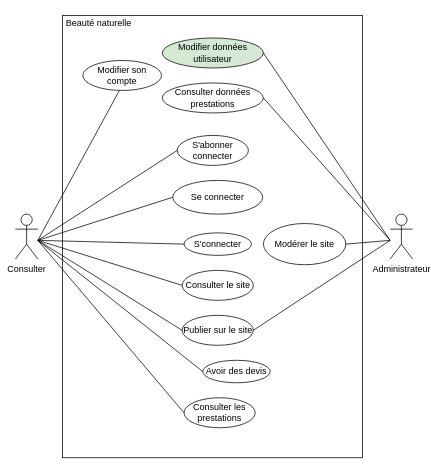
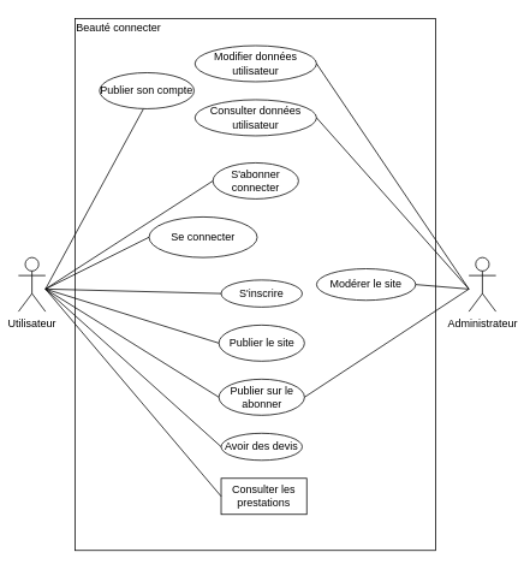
  <mxCell id="0" />
  <mxCell id="1" parent="0" />
  <mxCell id="2" value="" style="rounded=0;whiteSpace=wrap;html=1;align=left;" vertex="1" parent="1"><mxGeometry x="83" y="20" width="400" height="590" as="geometry" /></mxCell>
- <mxCell id="3" value="Beauté naturelle" style="text;html=1;strokeColor=none;fillColor=none;align=center;verticalAlign=middle;whiteSpace=wrap;rounded=0;" vertex="1" parent="1"><mxGeometry x="83" y="20.67" width="97" height="20" as="geometry" /></mxCell>
- <mxCell id="4" value="Consulter" style="shape=umlActor;verticalLabelPosition=bottom;labelBackgroundColor=#ffffff;verticalAlign=top;html=1;outlineConnect=0;" vertex="1" parent="1"><mxGeometry x="20" y="285" width="30" height="60" as="geometry" /></mxCell>
- <mxCell id="5" value="Se connecter" style="ellipse;whiteSpace=wrap;html=1;" vertex="1" parent="1"><mxGeometry x="230" y="240" width="120" height="45" as="geometry" /></mxCell>
- <mxCell id="6" value="S'connecter" style="ellipse;whiteSpace=wrap;html=1;" vertex="1" parent="1"><mxGeometry x="245" y="310" width="90" height="30" as="geometry" /></mxCell>
- <mxCell id="7" value="Avoir des devis" style="ellipse;whiteSpace=wrap;html=1;" vertex="1" parent="1"><mxGeometry x="270" y="480" width="90" height="30" as="geometry" /></mxCell>
- <mxCell id="8" value="Consulter les prestations" style="ellipse;whiteSpace=wrap;html=1;" vertex="1" parent="1"><mxGeometry x="245" y="530" width="95" height="40" as="geometry" /></mxCell>
+ <mxCell id="3" value="Beauté connecter" style="text;html=1;strokeColor=none;fillColor=none;align=center;verticalAlign=middle;whiteSpace=wrap;rounded=0;" vertex="1" parent="1"><mxGeometry x="83" y="20.67" width="97" height="20" as="geometry" /></mxCell>
+ <mxCell id="4" value="Utilisateur" style="shape=umlActor;verticalLabelPosition=bottom;labelBackgroundColor=#ffffff;verticalAlign=top;html=1;outlineConnect=0;" vertex="1" parent="1"><mxGeometry x="20" y="285" width="30" height="60" as="geometry" /></mxCell>
+ <mxCell id="5" value="Se connecter" style="ellipse;whiteSpace=wrap;html=1;" vertex="1" parent="1"><mxGeometry x="165" y="240" width="120" height="45" as="geometry" /></mxCell>
+ <mxCell id="6" value="S'inscrire" style="ellipse;whiteSpace=wrap;html=1;" vertex="1" parent="1"><mxGeometry x="245" y="310" width="90" height="30" as="geometry" /></mxCell>
+ <mxCell id="7" value="Avoir des devis" style="ellipse;whiteSpace=wrap;html=1;" vertex="1" parent="1"><mxGeometry x="245" y="480" width="90" height="30" as="geometry" /></mxCell>
+ <mxCell id="8" value="Consulter les prestations" style="whiteSpace=wrap;html=1;rounded=0;" vertex="1" parent="1"><mxGeometry x="245" y="530" width="95" height="40" as="geometry" /></mxCell>
  <mxCell id="9" value="S'abonner connecter" style="ellipse;whiteSpace=wrap;html=1;" vertex="1" parent="1"><mxGeometry x="235.9" y="180" width="95" height="40" as="geometry" /></mxCell>
- <mxCell id="10" value="Consulter données prestations" style="ellipse;whiteSpace=wrap;html=1;" vertex="1" parent="1"><mxGeometry x="215.9" y="110" width="135" height="40" as="geometry" /></mxCell>
- <mxCell id="11" value="Modifier données utilisateur" style="ellipse;whiteSpace=wrap;html=1;fillColor=#d5e8d4;" vertex="1" parent="1"><mxGeometry x="215.9" y="50" width="135" height="40" as="geometry" /></mxCell>
- <mxCell id="12" value="Publier sur le site" style="ellipse;whiteSpace=wrap;html=1;" vertex="1" parent="1"><mxGeometry x="242.5" y="420" width="95" height="40" as="geometry" /></mxCell>
- <mxCell id="13" value="Consulter le site" style="ellipse;whiteSpace=wrap;html=1;" vertex="1" parent="1"><mxGeometry x="242.5" y="360" width="95" height="40" as="geometry" /></mxCell>
+ <mxCell id="10" value="Consulter données utilisateur" style="ellipse;whiteSpace=wrap;html=1;" vertex="1" parent="1"><mxGeometry x="215.9" y="110" width="135" height="40" as="geometry" /></mxCell>
+ <mxCell id="11" value="Modifier données utilisateur" style="ellipse;whiteSpace=wrap;html=1;" vertex="1" parent="1"><mxGeometry x="215.9" y="50" width="135" height="40" as="geometry" /></mxCell>
+ <mxCell id="12" value="Publier sur le abonner" style="ellipse;whiteSpace=wrap;html=1;" vertex="1" parent="1"><mxGeometry x="242.5" y="420" width="95" height="40" as="geometry" /></mxCell>
+ <mxCell id="13" value="Publier le site" style="ellipse;whiteSpace=wrap;html=1;" vertex="1" parent="1"><mxGeometry x="242.5" y="360" width="95" height="40" as="geometry" /></mxCell>
  <mxCell id="14" value="Administrateur" style="shape=umlActor;verticalLabelPosition=bottom;labelBackgroundColor=#ffffff;verticalAlign=top;html=1;outlineConnect=0;" vertex="1" parent="1"><mxGeometry x="520" y="285" width="30" height="60" as="geometry" /></mxCell>
  <mxCell id="15" value="" style="endArrow=none;html=1;entryX=0;entryY=0.5;entryDx=0;entryDy=0;" edge="1" parent="1" target="8"><mxGeometry width="50" height="50" relative="1" as="geometry"><mxPoint x="50" y="320" as="sourcePoint" /><mxPoint x="100" y="270" as="targetPoint" /></mxGeometry></mxCell>
  <mxCell id="16" value="" style="endArrow=none;html=1;entryX=0;entryY=0.5;entryDx=0;entryDy=0;" edge="1" parent="1" target="7"><mxGeometry width="50" height="50" relative="1" as="geometry"><mxPoint x="50" y="320" as="sourcePoint" /><mxPoint x="100" y="270" as="targetPoint" /></mxGeometry></mxCell>
  <mxCell id="17" value="" style="endArrow=none;html=1;entryX=0;entryY=0.5;entryDx=0;entryDy=0;" edge="1" parent="1" target="12"><mxGeometry width="50" height="50" relative="1" as="geometry"><mxPoint x="50" y="320" as="sourcePoint" /><mxPoint x="100" y="270" as="targetPoint" /></mxGeometry></mxCell>
  <mxCell id="18" value="" style="endArrow=none;html=1;entryX=0;entryY=0.5;entryDx=0;entryDy=0;" edge="1" parent="1" target="13"><mxGeometry width="50" height="50" relative="1" as="geometry"><mxPoint x="50" y="320" as="sourcePoint" /><mxPoint x="100" y="270" as="targetPoint" /></mxGeometry></mxCell>
  <mxCell id="19" value="" style="endArrow=none;html=1;entryX=0;entryY=0.5;entryDx=0;entryDy=0;" edge="1" parent="1" target="6"><mxGeometry width="50" height="50" relative="1" as="geometry"><mxPoint x="50" y="320" as="sourcePoint" /><mxPoint x="100" y="270" as="targetPoint" /></mxGeometry></mxCell>
  <mxCell id="20" value="" style="endArrow=none;html=1;entryX=0;entryY=0.5;entryDx=0;entryDy=0;" edge="1" parent="1" target="5"><mxGeometry width="50" height="50" relative="1" as="geometry"><mxPoint x="50" y="320" as="sourcePoint" /><mxPoint x="100" y="270" as="targetPoint" /></mxGeometry></mxCell>
  <mxCell id="21" value="" style="endArrow=none;html=1;entryX=0;entryY=0.5;entryDx=0;entryDy=0;" edge="1" parent="1" target="9"><mxGeometry width="50" height="50" relative="1" as="geometry"><mxPoint x="50" y="320" as="sourcePoint" /><mxPoint x="100" y="270" as="targetPoint" /></mxGeometry></mxCell>
  <mxCell id="22" value="" style="endArrow=none;html=1;exitX=1;exitY=0.5;exitDx=0;exitDy=0;" edge="1" parent="1" source="10"><mxGeometry width="50" height="50" relative="1" as="geometry"><mxPoint x="470" y="370" as="sourcePoint" /><mxPoint x="520" y="320" as="targetPoint" /></mxGeometry></mxCell>
  <mxCell id="23" value="" style="endArrow=none;html=1;exitX=1;exitY=0.5;exitDx=0;exitDy=0;" edge="1" parent="1" source="11"><mxGeometry width="50" height="50" relative="1" as="geometry"><mxPoint x="470" y="370" as="sourcePoint" /><mxPoint x="520" y="320" as="targetPoint" /></mxGeometry></mxCell>
- <mxCell id="24" value="Modifier son compte" style="ellipse;whiteSpace=wrap;html=1;" vertex="1" parent="1"><mxGeometry x="110" y="80" width="105" height="40" as="geometry" /></mxCell>
+ <mxCell id="24" value="Publier son compte" style="ellipse;whiteSpace=wrap;html=1;" vertex="1" parent="1"><mxGeometry x="110" y="80" width="105" height="40" as="geometry" /></mxCell>
  <mxCell id="25" value="" style="endArrow=none;html=1;entryX=0.463;entryY=1.007;entryDx=0;entryDy=0;entryPerimeter=0;" edge="1" parent="1" target="24"><mxGeometry width="50" height="50" relative="1" as="geometry"><mxPoint x="50" y="320" as="sourcePoint" /><mxPoint x="100" y="270" as="targetPoint" /></mxGeometry></mxCell>
  <mxCell id="26" value="" style="endArrow=none;html=1;exitX=1;exitY=0.5;exitDx=0;exitDy=0;" edge="1" parent="1" source="12"><mxGeometry width="50" height="50" relative="1" as="geometry"><mxPoint x="470" y="370" as="sourcePoint" /><mxPoint x="520" y="320" as="targetPoint" /></mxGeometry></mxCell>
- <mxCell id="27" value="Modérer le site" style="ellipse;whiteSpace=wrap;html=1;" vertex="1" parent="1"><mxGeometry x="350.9" y="297.5" width="110" height="55" as="geometry" /></mxCell>
+ <mxCell id="27" value="Modérer le site" style="ellipse;whiteSpace=wrap;html=1;" vertex="1" parent="1"><mxGeometry x="350.9" y="297.5" width="110" height="35" as="geometry" /></mxCell>
  <mxCell id="28" value="" style="endArrow=none;html=1;exitX=1;exitY=0.5;exitDx=0;exitDy=0;" edge="1" parent="1" source="27"><mxGeometry width="50" height="50" relative="1" as="geometry"><mxPoint x="470" y="370" as="sourcePoint" /><mxPoint x="520" y="320" as="targetPoint" /></mxGeometry></mxCell>
